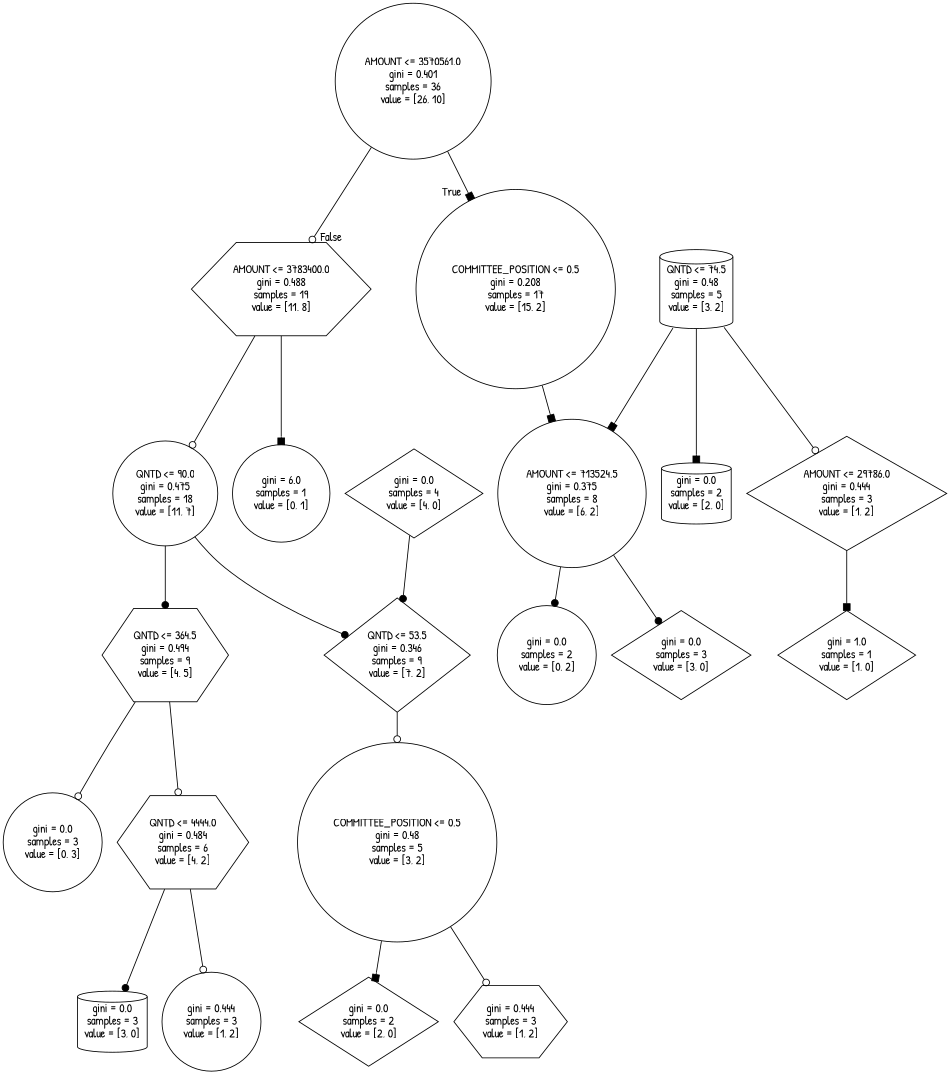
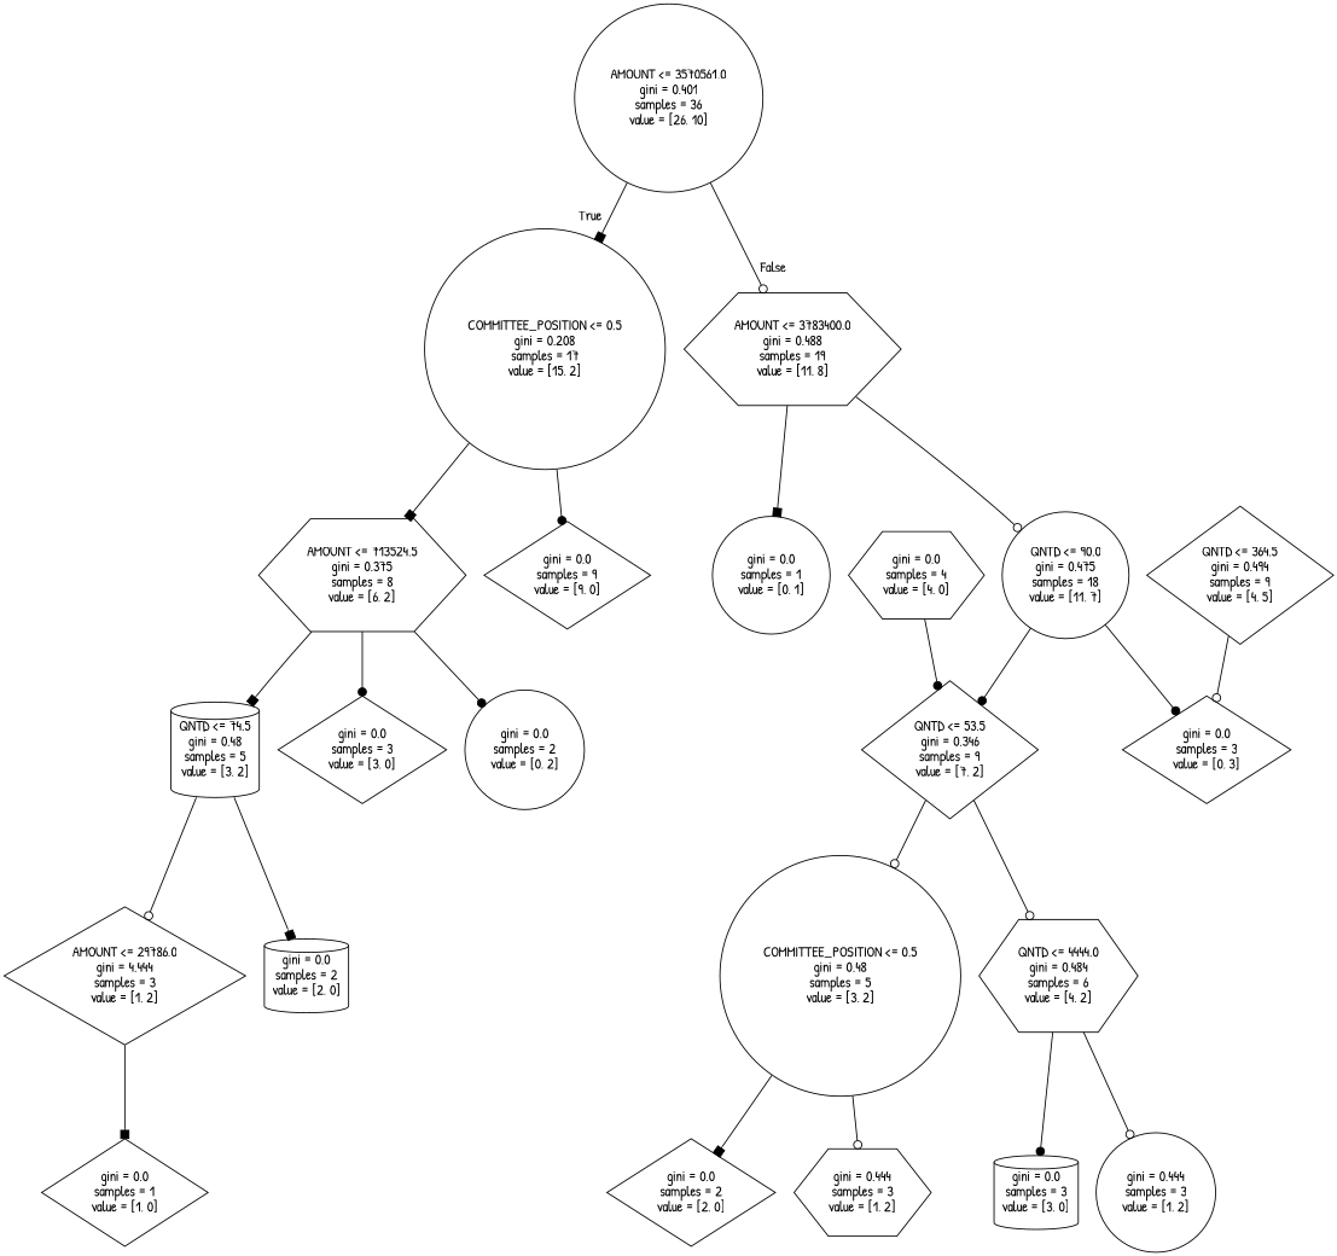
  digraph {
    fontname="Patrick Hand"
    node [fontname="Patrick Hand" shape=circle]
    edge [arrowhead=odot fontname="Patrick Hand"]
    n1 [label="AMOUNT <= 3570561.0\ngini = 0.401\nsamples = 36\nvalue = [26, 10]"]
    n2 [label="COMMITTEE_POSITION <= 0.5\ngini = 0.208\nsamples = 17\nvalue = [15, 2]"]
    n3 [label="AMOUNT <= 3783400.0\ngini = 0.488\nsamples = 19\nvalue = [11, 8]" shape=hexagon]
-   n4 [label="AMOUNT <= 713524.5\ngini = 0.375\nsamples = 8\nvalue = [6, 2]"]
-   n6 [label="gini = 6.0\nsamples = 1\nvalue = [0, 1]"]
+   n4 [label="AMOUNT <= 713524.5\ngini = 0.375\nsamples = 8\nvalue = [6, 2]" shape=hexagon]
+   n5 [label="gini = 0.0\nsamples = 9\nvalue = [9, 0]" shape=diamond]
+   n6 [label="gini = 0.0\nsamples = 1\nvalue = [0, 1]"]
    n7 [label="QNTD <= 90.0\ngini = 0.475\nsamples = 18\nvalue = [11, 7]"]
    n8 [label="QNTD <= 74.5\ngini = 0.48\nsamples = 5\nvalue = [3, 2]" shape=cylinder]
    n9 [label="gini = 0.0\nsamples = 3\nvalue = [3, 0]" shape=diamond]
    n10 [label="gini = 0.0\nsamples = 2\nvalue = [0, 2]"]
-   n11 [label="AMOUNT <= 29786.0\ngini = 0.444\nsamples = 3\nvalue = [1, 2]" shape=diamond]
+   n11 [label="AMOUNT <= 29786.0\ngini = 4.444\nsamples = 3\nvalue = [1, 2]" shape=diamond]
    n12 [label="gini = 0.0\nsamples = 2\nvalue = [2, 0]" shape=cylinder]
-   n13 [label="gini = 1.0\nsamples = 1\nvalue = [1, 0]" shape=diamond]
+   n13 [label="gini = 0.0\nsamples = 1\nvalue = [1, 0]" shape=diamond]
    n14 [label="QNTD <= 53.5\ngini = 0.346\nsamples = 9\nvalue = [7, 2]" shape=diamond]
-   n15 [label="QNTD <= 364.5\ngini = 0.494\nsamples = 9\nvalue = [4, 5]" shape=hexagon]
+   n15 [label="QNTD <= 364.5\ngini = 0.494\nsamples = 9\nvalue = [4, 5]" shape=diamond]
    n16 [label="COMMITTEE_POSITION <= 0.5\ngini = 0.48\nsamples = 5\nvalue = [3, 2]"]
-   n17 [label="gini = 0.0\nsamples = 3\nvalue = [0, 3]"]
+   n17 [label="gini = 0.0\nsamples = 3\nvalue = [0, 3]" shape=diamond]
    n18 [label="QNTD <= 4444.0\ngini = 0.484\nsamples = 6\nvalue = [4, 2]" shape=hexagon]
    n19 [label="gini = 0.0\nsamples = 2\nvalue = [2, 0]" shape=diamond]
    n20 [label="gini = 0.444\nsamples = 3\nvalue = [1, 2]" shape=hexagon]
-   n21 [label="gini = 0.0\nsamples = 4\nvalue = [4, 0]" shape=diamond]
+   n21 [label="gini = 0.0\nsamples = 4\nvalue = [4, 0]" shape=hexagon]
    n22 [label="gini = 0.0\nsamples = 3\nvalue = [3, 0]" shape=cylinder]
    n23 [label="gini = 0.444\nsamples = 3\nvalue = [1, 2]"]
    n1 -> n2 [arrowhead=box headlabel=True labelangle=45 labeldistance=2.5]
    n1 -> n3 [headlabel=False labelangle=-45 labeldistance=2.5]
    n2 -> n4 [arrowhead=box]
+   n2 -> n5 [arrowhead=dot]
    n3 -> n6 [arrowhead=box]
    n3 -> n7
-   n8 -> n4 [arrowhead=box]
+   n4 -> n8 [arrowhead=box]
    n4 -> n9 [arrowhead=dot]
    n4 -> n10 [arrowhead=dot]
    n7 -> n14 [arrowhead=dot]
-   n7 -> n15 [arrowhead=dot]
+   n7 -> n17 [arrowhead=dot]
    n8 -> n11
    n8 -> n12 [arrowhead=box]
    n11 -> n13 [arrowhead=box]
    n14 -> n16
    n15 -> n17
-   n15 -> n18
+   n14 -> n18
    n16 -> n19 [arrowhead=box]
    n16 -> n20
    n18 -> n22 [arrowhead=dot]
    n18 -> n23
    n21 -> n14 [arrowhead=dot]
  }
